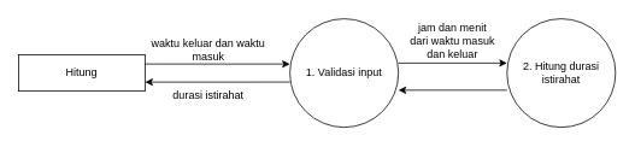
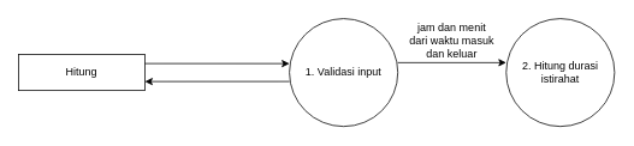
  <mxCell id="0" />
  <mxCell id="1" parent="0" />
  <mxCell id="2" value="Hitung" style="rounded=0;whiteSpace=wrap;html=1;" vertex="1" parent="1"><mxGeometry x="20" y="60" width="140" height="40" as="geometry" /></mxCell>
  <mxCell id="3" style="edgeStyle=orthogonalEdgeStyle;rounded=0;orthogonalLoop=1;jettySize=auto;html=1;exitX=1;exitY=0.5;exitDx=0;exitDy=0;entryX=0;entryY=0.5;entryDx=0;entryDy=0;" edge="1" parent="1"><mxGeometry relative="1" as="geometry"><mxPoint x="440" y="69" as="sourcePoint" /><mxPoint x="560" y="69" as="targetPoint" /></mxGeometry></mxCell>
  <mxCell id="4" value="1. Validasi input" style="ellipse;whiteSpace=wrap;html=1;aspect=fixed;" vertex="1" parent="1"><mxGeometry x="320" y="20" width="120" height="120" as="geometry" /></mxCell>
  <mxCell id="5" style="edgeStyle=orthogonalEdgeStyle;rounded=0;orthogonalLoop=1;jettySize=auto;html=1;exitX=1;exitY=0.25;exitDx=0;exitDy=0;entryX=0;entryY=0.417;entryDx=0;entryDy=0;entryPerimeter=0;" edge="1" parent="1" source="2" target="4"><mxGeometry relative="1" as="geometry" /></mxCell>
  <mxCell id="6" value="" style="endArrow=classic;html=1;rounded=0;entryX=1;entryY=0.75;entryDx=0;entryDy=0;exitX=0;exitY=0.583;exitDx=0;exitDy=0;exitPerimeter=0;" edge="1" parent="1" source="4" target="2"><mxGeometry width="50" height="50" relative="1" as="geometry"><mxPoint x="280" y="150" as="sourcePoint" /><mxPoint x="330" y="100" as="targetPoint" /></mxGeometry></mxCell>
- <mxCell id="7" value="waktu keluar dan waktu masuk" style="text;html=1;align=center;verticalAlign=middle;whiteSpace=wrap;rounded=0;" vertex="1" parent="1"><mxGeometry x="160" y="40" width="140" height="30" as="geometry" /></mxCell>
- <mxCell id="8" value="durasi istirahat" style="text;html=1;align=center;verticalAlign=middle;whiteSpace=wrap;rounded=0;" vertex="1" parent="1"><mxGeometry x="160" y="90" width="140" height="30" as="geometry" /></mxCell>
  <mxCell id="9" value="2. Hitung durasi istirahat" style="ellipse;whiteSpace=wrap;html=1;aspect=fixed;" vertex="1" parent="1"><mxGeometry x="560" y="20" width="120" height="120" as="geometry" /></mxCell>
  <mxCell id="10" value="jam dan menit dari waktu masuk dan keluar" style="text;html=1;align=center;verticalAlign=middle;whiteSpace=wrap;rounded=0;" vertex="1" parent="1"><mxGeometry x="450" y="30" width="100" height="30" as="geometry" /></mxCell>
- <mxCell id="11" style="edgeStyle=orthogonalEdgeStyle;rounded=0;orthogonalLoop=1;jettySize=auto;html=1;exitX=0;exitY=0.658;exitDx=0;exitDy=0;exitPerimeter=0;entryX=1;entryY=0.658;entryDx=0;entryDy=0;entryPerimeter=0;" edge="1" parent="1" source="9" target="4"><mxGeometry relative="1" as="geometry"><mxPoint x="440" y="99" as="sourcePoint" /><mxPoint x="450" y="130" as="targetPoint" /></mxGeometry></mxCell>
